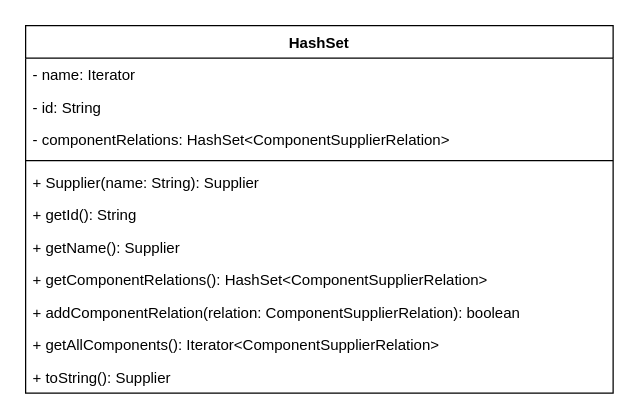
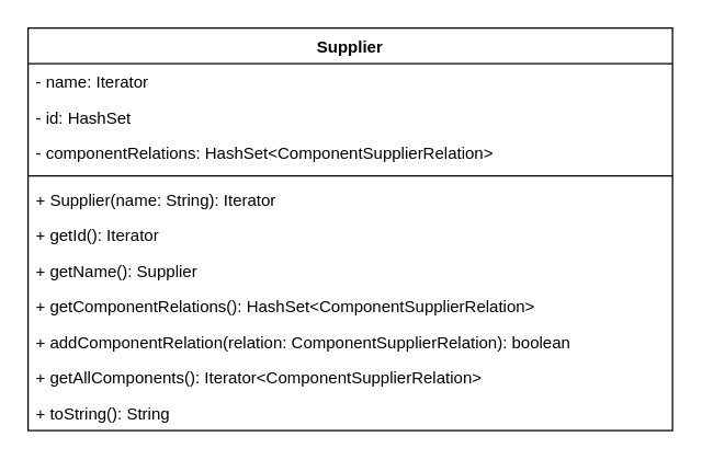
  <mxCell id="0" />
  <mxCell id="1" parent="0" />
- <mxCell id="2" value="HashSet" style="swimlane;fontStyle=1;align=center;verticalAlign=top;childLayout=stackLayout;horizontal=1;startSize=26;horizontalStack=0;resizeParent=1;resizeParentMax=0;resizeLast=0;collapsible=1;marginBottom=0;" vertex="1" parent="1"><mxGeometry x="20" y="20" width="470" height="294" as="geometry" /></mxCell>
+ <mxCell id="2" value="Supplier" style="swimlane;fontStyle=1;align=center;verticalAlign=top;childLayout=stackLayout;horizontal=1;startSize=26;horizontalStack=0;resizeParent=1;resizeParentMax=0;resizeLast=0;collapsible=1;marginBottom=0;" vertex="1" parent="1"><mxGeometry x="20" y="20" width="470" height="294" as="geometry" /></mxCell>
  <mxCell id="3" value="- name: Iterator" style="text;strokeColor=none;fillColor=none;align=left;verticalAlign=top;spacingLeft=4;spacingRight=4;overflow=hidden;rotatable=0;points=[[0,0.5],[1,0.5]];portConstraint=eastwest;" vertex="1" parent="2"><mxGeometry y="26" width="470" height="26" as="geometry" /></mxCell>
- <mxCell id="4" value="- id: String" style="text;strokeColor=none;fillColor=none;align=left;verticalAlign=top;spacingLeft=4;spacingRight=4;overflow=hidden;rotatable=0;points=[[0,0.5],[1,0.5]];portConstraint=eastwest;" vertex="1" parent="2"><mxGeometry y="52" width="470" height="26" as="geometry" /></mxCell>
+ <mxCell id="4" value="- id: HashSet" style="text;strokeColor=none;fillColor=none;align=left;verticalAlign=top;spacingLeft=4;spacingRight=4;overflow=hidden;rotatable=0;points=[[0,0.5],[1,0.5]];portConstraint=eastwest;" vertex="1" parent="2"><mxGeometry y="52" width="470" height="26" as="geometry" /></mxCell>
  <mxCell id="5" value="- componentRelations: HashSet&lt;ComponentSupplierRelation&gt;" style="text;strokeColor=none;fillColor=none;align=left;verticalAlign=top;spacingLeft=4;spacingRight=4;overflow=hidden;rotatable=0;points=[[0,0.5],[1,0.5]];portConstraint=eastwest;" vertex="1" parent="2"><mxGeometry y="78" width="470" height="26" as="geometry" /></mxCell>
  <mxCell id="6" value="" style="line;strokeWidth=1;fillColor=none;align=left;verticalAlign=middle;spacingTop=-1;spacingLeft=3;spacingRight=3;rotatable=0;labelPosition=right;points=[];portConstraint=eastwest;" vertex="1" parent="2"><mxGeometry y="104" width="470" height="8" as="geometry" /></mxCell>
- <mxCell id="7" value="+ Supplier(name: String): Supplier" style="text;strokeColor=none;fillColor=none;align=left;verticalAlign=top;spacingLeft=4;spacingRight=4;overflow=hidden;rotatable=0;points=[[0,0.5],[1,0.5]];portConstraint=eastwest;" vertex="1" parent="2"><mxGeometry y="112" width="470" height="26" as="geometry" /></mxCell>
- <mxCell id="8" value="+ getId(): String" style="text;strokeColor=none;fillColor=none;align=left;verticalAlign=top;spacingLeft=4;spacingRight=4;overflow=hidden;rotatable=0;points=[[0,0.5],[1,0.5]];portConstraint=eastwest;" vertex="1" parent="2"><mxGeometry y="138" width="470" height="26" as="geometry" /></mxCell>
+ <mxCell id="7" value="+ Supplier(name: String): Iterator" style="text;strokeColor=none;fillColor=none;align=left;verticalAlign=top;spacingLeft=4;spacingRight=4;overflow=hidden;rotatable=0;points=[[0,0.5],[1,0.5]];portConstraint=eastwest;" vertex="1" parent="2"><mxGeometry y="112" width="470" height="26" as="geometry" /></mxCell>
+ <mxCell id="8" value="+ getId(): Iterator" style="text;strokeColor=none;fillColor=none;align=left;verticalAlign=top;spacingLeft=4;spacingRight=4;overflow=hidden;rotatable=0;points=[[0,0.5],[1,0.5]];portConstraint=eastwest;" vertex="1" parent="2"><mxGeometry y="138" width="470" height="26" as="geometry" /></mxCell>
  <mxCell id="9" value="+ getName(): Supplier" style="text;strokeColor=none;fillColor=none;align=left;verticalAlign=top;spacingLeft=4;spacingRight=4;overflow=hidden;rotatable=0;points=[[0,0.5],[1,0.5]];portConstraint=eastwest;" vertex="1" parent="2"><mxGeometry y="164" width="470" height="26" as="geometry" /></mxCell>
  <mxCell id="10" value="+ getComponentRelations(): HashSet&lt;ComponentSupplierRelation&gt;" style="text;strokeColor=none;fillColor=none;align=left;verticalAlign=top;spacingLeft=4;spacingRight=4;overflow=hidden;rotatable=0;points=[[0,0.5],[1,0.5]];portConstraint=eastwest;" vertex="1" parent="2"><mxGeometry y="190" width="470" height="26" as="geometry" /></mxCell>
  <mxCell id="11" value="+ addComponentRelation(relation: ComponentSupplierRelation): boolean" style="text;strokeColor=none;fillColor=none;align=left;verticalAlign=top;spacingLeft=4;spacingRight=4;overflow=hidden;rotatable=0;points=[[0,0.5],[1,0.5]];portConstraint=eastwest;" vertex="1" parent="2"><mxGeometry y="216" width="470" height="26" as="geometry" /></mxCell>
  <mxCell id="12" value="+ getAllComponents(): Iterator&lt;ComponentSupplierRelation&gt;" style="text;strokeColor=none;fillColor=none;align=left;verticalAlign=top;spacingLeft=4;spacingRight=4;overflow=hidden;rotatable=0;points=[[0,0.5],[1,0.5]];portConstraint=eastwest;" vertex="1" parent="2"><mxGeometry y="242" width="470" height="26" as="geometry" /></mxCell>
- <mxCell id="13" value="+ toString(): Supplier" style="text;strokeColor=none;fillColor=none;align=left;verticalAlign=top;spacingLeft=4;spacingRight=4;overflow=hidden;rotatable=0;points=[[0,0.5],[1,0.5]];portConstraint=eastwest;" vertex="1" parent="2"><mxGeometry y="268" width="470" height="26" as="geometry" /></mxCell>
+ <mxCell id="13" value="+ toString(): String" style="text;strokeColor=none;fillColor=none;align=left;verticalAlign=top;spacingLeft=4;spacingRight=4;overflow=hidden;rotatable=0;points=[[0,0.5],[1,0.5]];portConstraint=eastwest;" vertex="1" parent="2"><mxGeometry y="268" width="470" height="26" as="geometry" /></mxCell>
